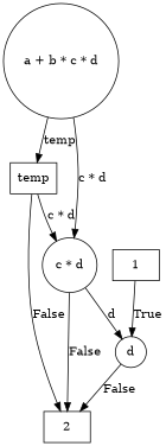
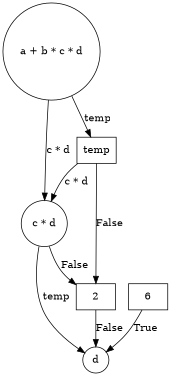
  digraph {
    node [shape=circle]
    n1 [label=d]
    n2 [label=2 shape=box]
-   n3 [label=1 shape=box]
+   n3 [label=6 shape=box]
    n4 [label="c * d"]
    n5 [label=temp shape=box]
    n6 [label="a + b * c * d"]
-   n1 -> n2 [label=False]
+   n2 -> n1 [label=False]
    n3 -> n1 [label=True]
-   n4 -> n1 [label=d]
+   n4 -> n1 [label=temp]
    n4 -> n2 [label=False]
    n5 -> n2 [label=False]
    n5 -> n4 [label="c * d"]
    n6 -> n4 [label="c * d"]
    n6 -> n5 [label=temp]
  }
